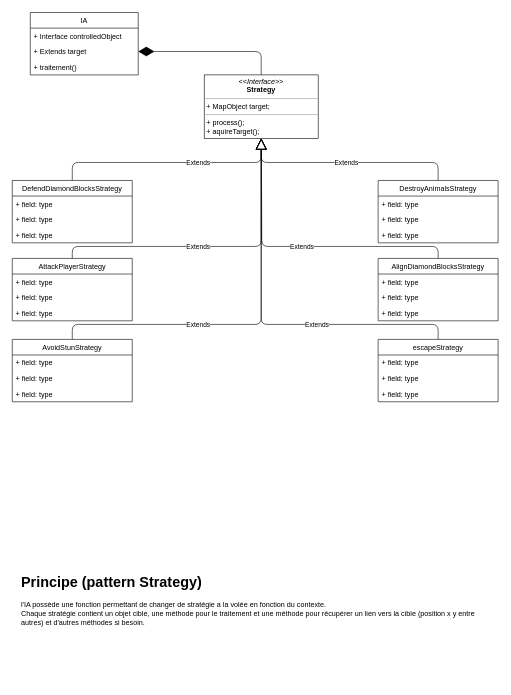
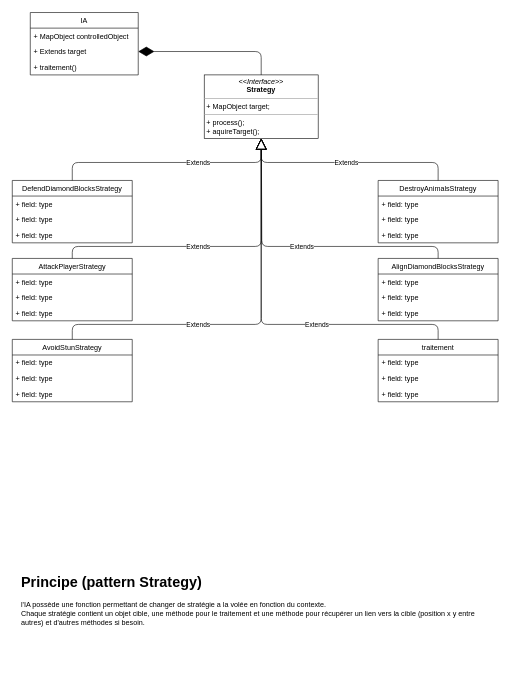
  <mxCell id="0" />
  <mxCell id="1" parent="0" />
  <mxCell id="2" value="IA" style="swimlane;fontStyle=0;childLayout=stackLayout;horizontal=1;startSize=26;fillColor=none;horizontalStack=0;resizeParent=1;resizeParentMax=0;resizeLast=0;collapsible=1;marginBottom=0;" vertex="1" parent="1"><mxGeometry x="50" y="20" width="180" height="104" as="geometry" /></mxCell>
- <mxCell id="3" value="+ Interface controlledObject" style="text;strokeColor=none;fillColor=none;align=left;verticalAlign=top;spacingLeft=4;spacingRight=4;overflow=hidden;rotatable=0;points=[[0,0.5],[1,0.5]];portConstraint=eastwest;" vertex="1" parent="2"><mxGeometry y="26" width="180" height="26" as="geometry" /></mxCell>
+ <mxCell id="3" value="+ MapObject controlledObject" style="text;strokeColor=none;fillColor=none;align=left;verticalAlign=top;spacingLeft=4;spacingRight=4;overflow=hidden;rotatable=0;points=[[0,0.5],[1,0.5]];portConstraint=eastwest;" vertex="1" parent="2"><mxGeometry y="26" width="180" height="26" as="geometry" /></mxCell>
  <mxCell id="4" value="+ Extends target" style="text;strokeColor=none;fillColor=none;align=left;verticalAlign=top;spacingLeft=4;spacingRight=4;overflow=hidden;rotatable=0;points=[[0,0.5],[1,0.5]];portConstraint=eastwest;" vertex="1" parent="2"><mxGeometry y="52" width="180" height="26" as="geometry" /></mxCell>
  <mxCell id="5" value="+ traitement()" style="text;strokeColor=none;fillColor=none;align=left;verticalAlign=top;spacingLeft=4;spacingRight=4;overflow=hidden;rotatable=0;points=[[0,0.5],[1,0.5]];portConstraint=eastwest;" vertex="1" parent="2"><mxGeometry y="78" width="180" height="26" as="geometry" /></mxCell>
  <mxCell id="6" value="&lt;p style=&quot;margin: 0px ; margin-top: 4px ; text-align: center&quot;&gt;&lt;i&gt;&amp;lt;&amp;lt;Interface&amp;gt;&amp;gt;&lt;/i&gt;&lt;br&gt;&lt;b&gt;Strategy&lt;/b&gt;&lt;/p&gt;&lt;hr size=&quot;1&quot;&gt;&lt;p style=&quot;margin: 0px ; margin-left: 4px&quot;&gt;+ MapObject target;&lt;/p&gt;&lt;hr size=&quot;1&quot;&gt;&lt;p style=&quot;margin: 0px ; margin-left: 4px&quot;&gt;+ process();&lt;/p&gt;&lt;p style=&quot;margin: 0px ; margin-left: 4px&quot;&gt;+ aquireTarget();&lt;/p&gt;&lt;p style=&quot;margin: 0px ; margin-left: 4px&quot;&gt;&lt;br&gt;&lt;/p&gt;" style="verticalAlign=top;align=left;overflow=fill;fontSize=12;fontFamily=Helvetica;html=1;" vertex="1" parent="1"><mxGeometry x="340" y="124" width="190" height="106" as="geometry" /></mxCell>
  <mxCell id="7" value="" style="endArrow=diamondThin;endFill=1;endSize=24;html=1;entryX=1;entryY=0.5;entryDx=0;entryDy=0;exitX=0.5;exitY=0;exitDx=0;exitDy=0;" edge="1" parent="1" source="6" target="4"><mxGeometry width="160" relative="1" as="geometry"><mxPoint x="340" y="190" as="sourcePoint" /><mxPoint x="500" y="190" as="targetPoint" /><Array as="points"><mxPoint x="435" y="85" /></Array></mxGeometry></mxCell>
  <mxCell id="8" value="&lt;h1&gt;Principe (pattern Strategy)&lt;/h1&gt;&lt;div&gt;l'IA possède une fonction permettant de changer de stratégie a la volée en fonction du contexte.&lt;/div&gt;&lt;div&gt;Chaque stratégie contient un objet cible, une méthode pour le traitement et une méthode pour récupérer un lien vers la cible (position x y entre autres) et d'autres méthodes si besoin.&lt;/div&gt;&lt;div&gt;&lt;br&gt;&lt;/div&gt;" style="text;html=1;strokeColor=none;fillColor=none;spacing=5;spacingTop=-20;whiteSpace=wrap;overflow=hidden;rounded=0;" vertex="1" parent="1"><mxGeometry x="30" y="950" width="770" height="186" as="geometry" /></mxCell>
  <mxCell id="9" value="DefendDiamondBlocksStrategy" style="swimlane;fontStyle=0;childLayout=stackLayout;horizontal=1;startSize=26;fillColor=none;horizontalStack=0;resizeParent=1;resizeParentMax=0;resizeLast=0;collapsible=1;marginBottom=0;" vertex="1" parent="1"><mxGeometry x="20" y="300" width="200" height="104" as="geometry" /></mxCell>
  <mxCell id="10" value="+ field: type" style="text;strokeColor=none;fillColor=none;align=left;verticalAlign=top;spacingLeft=4;spacingRight=4;overflow=hidden;rotatable=0;points=[[0,0.5],[1,0.5]];portConstraint=eastwest;" vertex="1" parent="9"><mxGeometry y="26" width="200" height="26" as="geometry" /></mxCell>
  <mxCell id="11" value="+ field: type" style="text;strokeColor=none;fillColor=none;align=left;verticalAlign=top;spacingLeft=4;spacingRight=4;overflow=hidden;rotatable=0;points=[[0,0.5],[1,0.5]];portConstraint=eastwest;" vertex="1" parent="9"><mxGeometry y="52" width="200" height="26" as="geometry" /></mxCell>
  <mxCell id="12" value="+ field: type" style="text;strokeColor=none;fillColor=none;align=left;verticalAlign=top;spacingLeft=4;spacingRight=4;overflow=hidden;rotatable=0;points=[[0,0.5],[1,0.5]];portConstraint=eastwest;" vertex="1" parent="9"><mxGeometry y="78" width="200" height="26" as="geometry" /></mxCell>
  <mxCell id="13" value="AttackPlayerStrategy" style="swimlane;fontStyle=0;childLayout=stackLayout;horizontal=1;startSize=26;fillColor=none;horizontalStack=0;resizeParent=1;resizeParentMax=0;resizeLast=0;collapsible=1;marginBottom=0;" vertex="1" parent="1"><mxGeometry x="20" y="430" width="200" height="104" as="geometry" /></mxCell>
  <mxCell id="14" value="+ field: type" style="text;strokeColor=none;fillColor=none;align=left;verticalAlign=top;spacingLeft=4;spacingRight=4;overflow=hidden;rotatable=0;points=[[0,0.5],[1,0.5]];portConstraint=eastwest;" vertex="1" parent="13"><mxGeometry y="26" width="200" height="26" as="geometry" /></mxCell>
  <mxCell id="15" value="+ field: type" style="text;strokeColor=none;fillColor=none;align=left;verticalAlign=top;spacingLeft=4;spacingRight=4;overflow=hidden;rotatable=0;points=[[0,0.5],[1,0.5]];portConstraint=eastwest;" vertex="1" parent="13"><mxGeometry y="52" width="200" height="26" as="geometry" /></mxCell>
  <mxCell id="16" value="+ field: type" style="text;strokeColor=none;fillColor=none;align=left;verticalAlign=top;spacingLeft=4;spacingRight=4;overflow=hidden;rotatable=0;points=[[0,0.5],[1,0.5]];portConstraint=eastwest;" vertex="1" parent="13"><mxGeometry y="78" width="200" height="26" as="geometry" /></mxCell>
  <mxCell id="17" value="DestroyAnimalsStrategy" style="swimlane;fontStyle=0;childLayout=stackLayout;horizontal=1;startSize=26;fillColor=none;horizontalStack=0;resizeParent=1;resizeParentMax=0;resizeLast=0;collapsible=1;marginBottom=0;" vertex="1" parent="1"><mxGeometry x="630" y="300" width="200" height="104" as="geometry" /></mxCell>
  <mxCell id="18" value="+ field: type" style="text;strokeColor=none;fillColor=none;align=left;verticalAlign=top;spacingLeft=4;spacingRight=4;overflow=hidden;rotatable=0;points=[[0,0.5],[1,0.5]];portConstraint=eastwest;" vertex="1" parent="17"><mxGeometry y="26" width="200" height="26" as="geometry" /></mxCell>
  <mxCell id="19" value="+ field: type" style="text;strokeColor=none;fillColor=none;align=left;verticalAlign=top;spacingLeft=4;spacingRight=4;overflow=hidden;rotatable=0;points=[[0,0.5],[1,0.5]];portConstraint=eastwest;" vertex="1" parent="17"><mxGeometry y="52" width="200" height="26" as="geometry" /></mxCell>
  <mxCell id="20" value="+ field: type" style="text;strokeColor=none;fillColor=none;align=left;verticalAlign=top;spacingLeft=4;spacingRight=4;overflow=hidden;rotatable=0;points=[[0,0.5],[1,0.5]];portConstraint=eastwest;" vertex="1" parent="17"><mxGeometry y="78" width="200" height="26" as="geometry" /></mxCell>
  <mxCell id="21" value="Extends" style="endArrow=block;endSize=16;endFill=0;html=1;exitX=0.5;exitY=0;exitDx=0;exitDy=0;entryX=0.5;entryY=1;entryDx=0;entryDy=0;" edge="1" parent="1" source="9" target="6"><mxGeometry x="0.247" width="160" relative="1" as="geometry"><mxPoint x="240" y="360" as="sourcePoint" /><mxPoint x="400" y="360" as="targetPoint" /><Array as="points"><mxPoint x="120" y="270" /><mxPoint x="435" y="270" /></Array><mxPoint as="offset" /></mxGeometry></mxCell>
  <mxCell id="22" value="Extends" style="endArrow=block;endSize=16;endFill=0;html=1;exitX=0.5;exitY=0;exitDx=0;exitDy=0;entryX=0.5;entryY=1;entryDx=0;entryDy=0;" edge="1" parent="1" source="13" target="6"><mxGeometry x="-0.107" width="160" relative="1" as="geometry"><mxPoint x="257.5" y="450" as="sourcePoint" /><mxPoint x="572.5" y="380" as="targetPoint" /><Array as="points"><mxPoint x="120" y="410" /><mxPoint x="435" y="410" /></Array><mxPoint as="offset" /></mxGeometry></mxCell>
  <mxCell id="23" value="Extends" style="endArrow=block;endSize=16;endFill=0;html=1;exitX=0.5;exitY=0;exitDx=0;exitDy=0;" edge="1" parent="1" source="24"><mxGeometry x="-0.277" width="160" relative="1" as="geometry"><mxPoint x="120" y="560" as="sourcePoint" /><mxPoint x="435" y="230" as="targetPoint" /><Array as="points"><mxPoint x="120" y="540" /><mxPoint x="435" y="540" /></Array><mxPoint as="offset" /></mxGeometry></mxCell>
  <mxCell id="24" value="AvoidStunStrategy" style="swimlane;fontStyle=0;childLayout=stackLayout;horizontal=1;startSize=26;fillColor=none;horizontalStack=0;resizeParent=1;resizeParentMax=0;resizeLast=0;collapsible=1;marginBottom=0;" vertex="1" parent="1"><mxGeometry x="20" y="565" width="200" height="104" as="geometry" /></mxCell>
  <mxCell id="25" value="+ field: type" style="text;strokeColor=none;fillColor=none;align=left;verticalAlign=top;spacingLeft=4;spacingRight=4;overflow=hidden;rotatable=0;points=[[0,0.5],[1,0.5]];portConstraint=eastwest;" vertex="1" parent="24"><mxGeometry y="26" width="200" height="26" as="geometry" /></mxCell>
  <mxCell id="26" value="+ field: type" style="text;strokeColor=none;fillColor=none;align=left;verticalAlign=top;spacingLeft=4;spacingRight=4;overflow=hidden;rotatable=0;points=[[0,0.5],[1,0.5]];portConstraint=eastwest;" vertex="1" parent="24"><mxGeometry y="52" width="200" height="26" as="geometry" /></mxCell>
  <mxCell id="27" value="+ field: type" style="text;strokeColor=none;fillColor=none;align=left;verticalAlign=top;spacingLeft=4;spacingRight=4;overflow=hidden;rotatable=0;points=[[0,0.5],[1,0.5]];portConstraint=eastwest;" vertex="1" parent="24"><mxGeometry y="78" width="200" height="26" as="geometry" /></mxCell>
  <mxCell id="28" value="Extends" style="endArrow=block;endSize=16;endFill=0;html=1;entryX=0.5;entryY=1;entryDx=0;entryDy=0;exitX=0.5;exitY=0;exitDx=0;exitDy=0;" edge="1" parent="1" source="17" target="6"><mxGeometry width="160" relative="1" as="geometry"><mxPoint x="340" y="390" as="sourcePoint" /><mxPoint x="460" y="240" as="targetPoint" /><Array as="points"><mxPoint x="730" y="270" /><mxPoint x="435" y="270" /></Array></mxGeometry></mxCell>
- <mxCell id="29" value="escapeStrategy" style="swimlane;fontStyle=0;childLayout=stackLayout;horizontal=1;startSize=26;fillColor=none;horizontalStack=0;resizeParent=1;resizeParentMax=0;resizeLast=0;collapsible=1;marginBottom=0;" vertex="1" parent="1"><mxGeometry x="630" y="565" width="200" height="104" as="geometry" /></mxCell>
+ <mxCell id="29" value="traitement" style="swimlane;fontStyle=0;childLayout=stackLayout;horizontal=1;startSize=26;fillColor=none;horizontalStack=0;resizeParent=1;resizeParentMax=0;resizeLast=0;collapsible=1;marginBottom=0;" vertex="1" parent="1"><mxGeometry x="630" y="565" width="200" height="104" as="geometry" /></mxCell>
  <mxCell id="30" value="+ field: type" style="text;strokeColor=none;fillColor=none;align=left;verticalAlign=top;spacingLeft=4;spacingRight=4;overflow=hidden;rotatable=0;points=[[0,0.5],[1,0.5]];portConstraint=eastwest;" vertex="1" parent="29"><mxGeometry y="26" width="200" height="26" as="geometry" /></mxCell>
  <mxCell id="31" value="+ field: type" style="text;strokeColor=none;fillColor=none;align=left;verticalAlign=top;spacingLeft=4;spacingRight=4;overflow=hidden;rotatable=0;points=[[0,0.5],[1,0.5]];portConstraint=eastwest;" vertex="1" parent="29"><mxGeometry y="52" width="200" height="26" as="geometry" /></mxCell>
  <mxCell id="32" value="+ field: type" style="text;strokeColor=none;fillColor=none;align=left;verticalAlign=top;spacingLeft=4;spacingRight=4;overflow=hidden;rotatable=0;points=[[0,0.5],[1,0.5]];portConstraint=eastwest;" vertex="1" parent="29"><mxGeometry y="78" width="200" height="26" as="geometry" /></mxCell>
  <mxCell id="33" value="AlignDiamondBlocksStrategy" style="swimlane;fontStyle=0;childLayout=stackLayout;horizontal=1;startSize=26;fillColor=none;horizontalStack=0;resizeParent=1;resizeParentMax=0;resizeLast=0;collapsible=1;marginBottom=0;" vertex="1" parent="1"><mxGeometry x="630" y="430" width="200" height="104" as="geometry" /></mxCell>
  <mxCell id="34" value="+ field: type" style="text;strokeColor=none;fillColor=none;align=left;verticalAlign=top;spacingLeft=4;spacingRight=4;overflow=hidden;rotatable=0;points=[[0,0.5],[1,0.5]];portConstraint=eastwest;" vertex="1" parent="33"><mxGeometry y="26" width="200" height="26" as="geometry" /></mxCell>
  <mxCell id="35" value="+ field: type" style="text;strokeColor=none;fillColor=none;align=left;verticalAlign=top;spacingLeft=4;spacingRight=4;overflow=hidden;rotatable=0;points=[[0,0.5],[1,0.5]];portConstraint=eastwest;" vertex="1" parent="33"><mxGeometry y="52" width="200" height="26" as="geometry" /></mxCell>
  <mxCell id="36" value="+ field: type" style="text;strokeColor=none;fillColor=none;align=left;verticalAlign=top;spacingLeft=4;spacingRight=4;overflow=hidden;rotatable=0;points=[[0,0.5],[1,0.5]];portConstraint=eastwest;" vertex="1" parent="33"><mxGeometry y="78" width="200" height="26" as="geometry" /></mxCell>
  <mxCell id="37" value="Extends" style="endArrow=block;endSize=16;endFill=0;html=1;exitX=0.5;exitY=0;exitDx=0;exitDy=0;" edge="1" parent="1" source="33" target="6"><mxGeometry width="160" relative="1" as="geometry"><mxPoint x="740" y="426" as="sourcePoint" /><mxPoint x="445" y="356" as="targetPoint" /><Array as="points"><mxPoint x="730" y="410" /><mxPoint x="436" y="410" /></Array></mxGeometry></mxCell>
  <mxCell id="38" value="Extends" style="endArrow=block;endSize=16;endFill=0;html=1;exitX=0.5;exitY=0;exitDx=0;exitDy=0;entryX=0.5;entryY=1;entryDx=0;entryDy=0;" edge="1" parent="1" source="29" target="6"><mxGeometry x="-0.28" width="160" relative="1" as="geometry"><mxPoint x="734.77" y="560" as="sourcePoint" /><mxPoint x="439.997" y="360" as="targetPoint" /><Array as="points"><mxPoint x="730" y="540" /><mxPoint x="435" y="540" /></Array><mxPoint as="offset" /></mxGeometry></mxCell>
